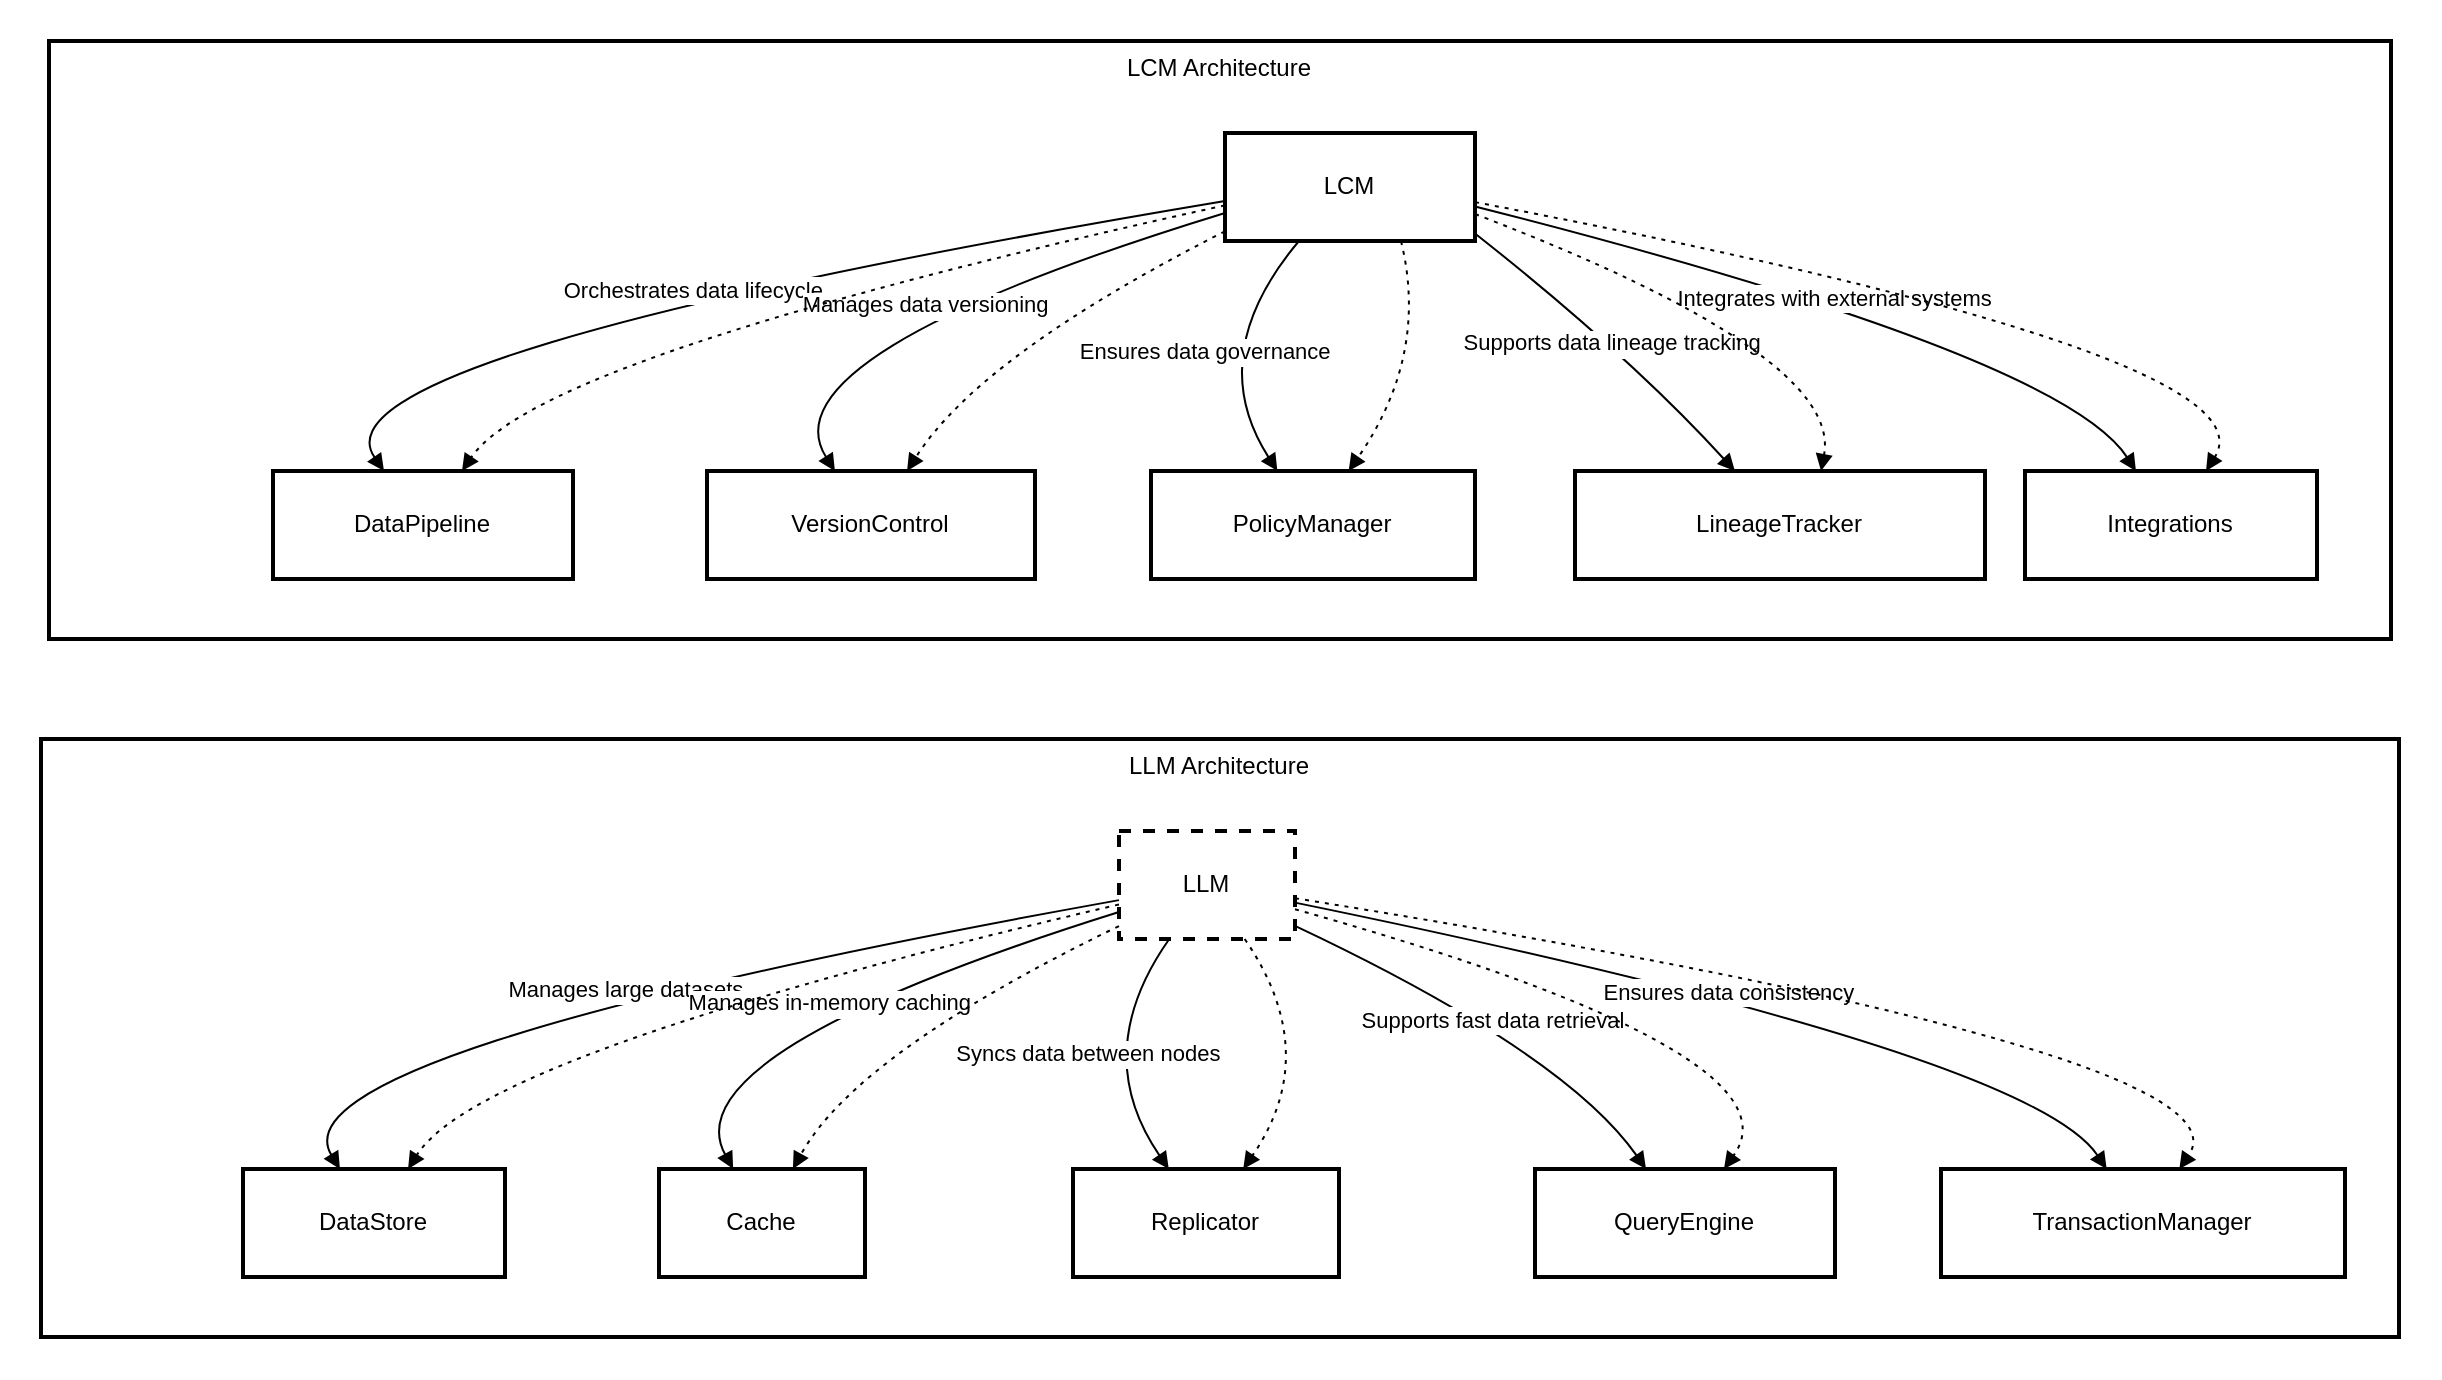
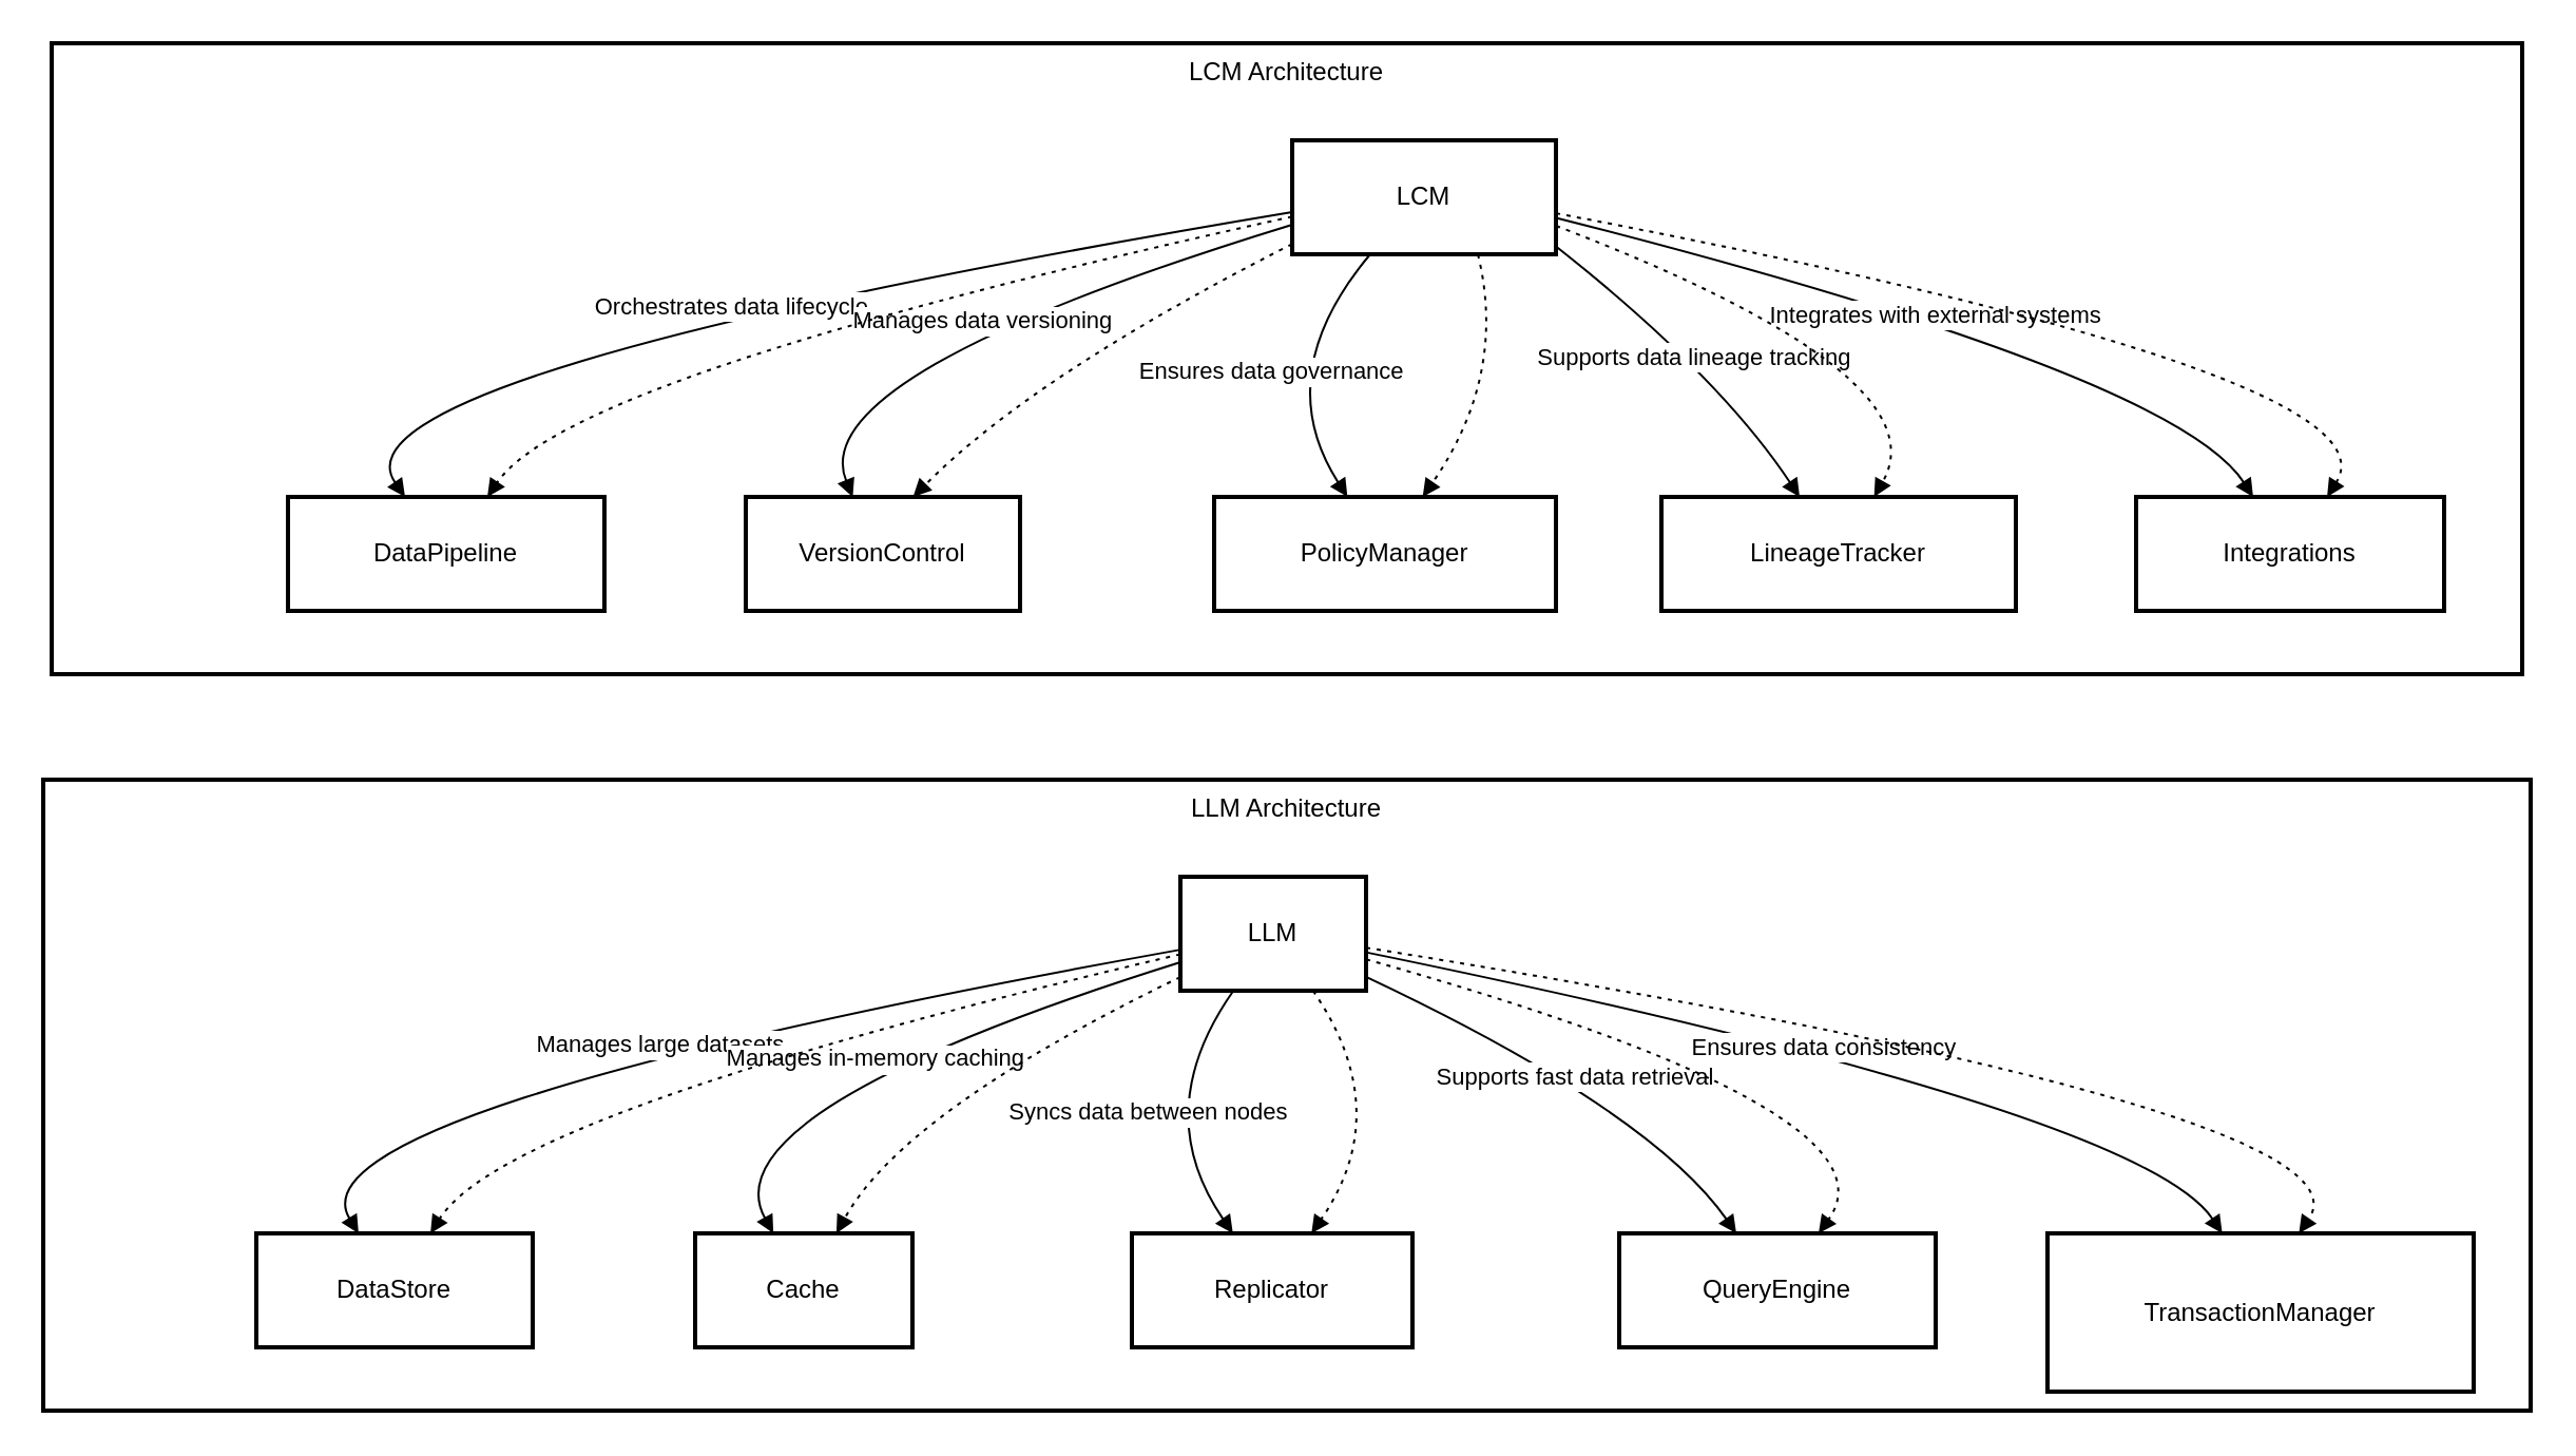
  <mxCell id="0" />
  <mxCell id="1" parent="0" />
  <mxCell id="2" value="LCM Architecture" style="whiteSpace=wrap;strokeWidth=2;verticalAlign=top;" vertex="1" parent="1"><mxGeometry x="24" y="20" width="1171" height="299" as="geometry" /></mxCell>
  <mxCell id="3" value="LCM" style="whiteSpace=wrap;strokeWidth=2;" vertex="1" parent="2"><mxGeometry x="588" y="46" width="125" height="54" as="geometry" /></mxCell>
  <mxCell id="4" value="DataPipeline" style="whiteSpace=wrap;strokeWidth=2;" vertex="1" parent="2"><mxGeometry x="112" y="215" width="150" height="54" as="geometry" /></mxCell>
- <mxCell id="5" value="VersionControl" style="whiteSpace=wrap;strokeWidth=2;" vertex="1" parent="2"><mxGeometry x="329" y="215" width="164" height="54" as="geometry" /></mxCell>
+ <mxCell id="5" value="VersionControl" style="whiteSpace=wrap;strokeWidth=2;" vertex="1" parent="2"><mxGeometry x="329" y="215" width="130" height="54" as="geometry" /></mxCell>
  <mxCell id="6" value="PolicyManager" style="whiteSpace=wrap;strokeWidth=2;" vertex="1" parent="2"><mxGeometry x="551" y="215" width="162" height="54" as="geometry" /></mxCell>
- <mxCell id="7" value="LineageTracker" style="whiteSpace=wrap;strokeWidth=2;" vertex="1" parent="2"><mxGeometry x="763" y="215" width="205" height="54" as="geometry" /></mxCell>
+ <mxCell id="7" value="LineageTracker" style="whiteSpace=wrap;strokeWidth=2;" vertex="1" parent="2"><mxGeometry x="763" y="215" width="168" height="54" as="geometry" /></mxCell>
  <mxCell id="8" value="Integrations" style="whiteSpace=wrap;strokeWidth=2;" vertex="1" parent="2"><mxGeometry x="988" y="215" width="146" height="54" as="geometry" /></mxCell>
  <mxCell id="9" value="Orchestrates data lifecycle" style="curved=1;startArrow=none;endArrow=block;exitX=0;exitY=0.63;entryX=0.37;entryY=0;" edge="1" parent="2" source="3" target="4"><mxGeometry relative="1" as="geometry"><Array as="points"><mxPoint x="127" y="157" /></Array></mxGeometry></mxCell>
  <mxCell id="10" value="Manages data versioning" style="curved=1;startArrow=none;endArrow=block;exitX=0;exitY=0.74;entryX=0.39;entryY=0;" edge="1" parent="2" source="3" target="5"><mxGeometry relative="1" as="geometry"><Array as="points"><mxPoint x="356" y="157" /></Array></mxGeometry></mxCell>
  <mxCell id="11" value="Ensures data governance" style="curved=1;startArrow=none;endArrow=block;exitX=0.3;exitY=0.99;entryX=0.39;entryY=0;" edge="1" parent="2" source="3" target="6"><mxGeometry relative="1" as="geometry"><Array as="points"><mxPoint x="577" y="157" /></Array></mxGeometry></mxCell>
  <mxCell id="12" value="Supports data lineage tracking" style="curved=1;startArrow=none;endArrow=block;exitX=1;exitY=0.93;entryX=0.39;entryY=0;" edge="1" parent="2" source="3" target="7"><mxGeometry relative="1" as="geometry"><Array as="points"><mxPoint x="790" y="157" /></Array></mxGeometry></mxCell>
  <mxCell id="13" value="Integrates with external systems" style="curved=1;startArrow=none;endArrow=block;exitX=1;exitY=0.68;entryX=0.38;entryY=0;" edge="1" parent="2" source="3" target="8"><mxGeometry relative="1" as="geometry"><Array as="points"><mxPoint x="1006" y="157" /></Array></mxGeometry></mxCell>
  <mxCell id="14" value="" style="curved=1;dashed=1;dashPattern=2 3;startArrow=none;endArrow=block;exitX=0;exitY=0.67;entryX=0.63;entryY=0;" edge="1" parent="2" source="3" target="4"><mxGeometry relative="1" as="geometry"><Array as="points"><mxPoint x="246" y="157" /></Array></mxGeometry></mxCell>
  <mxCell id="15" value="" style="curved=1;dashed=1;dashPattern=2 3;startArrow=none;endArrow=block;exitX=0;exitY=0.91;entryX=0.61;entryY=0;" edge="1" parent="2" source="3" target="5"><mxGeometry relative="1" as="geometry"><Array as="points"><mxPoint x="466" y="157" /></Array></mxGeometry></mxCell>
  <mxCell id="16" value="" style="curved=1;dashed=1;dashPattern=2 3;startArrow=none;endArrow=block;exitX=0.7;exitY=0.99;entryX=0.61;entryY=0;" edge="1" parent="2" source="3" target="6"><mxGeometry relative="1" as="geometry"><Array as="points"><mxPoint x="690" y="157" /></Array></mxGeometry></mxCell>
  <mxCell id="17" value="" style="curved=1;dashed=1;dashPattern=2 3;startArrow=none;endArrow=block;exitX=1;exitY=0.75;entryX=0.6;entryY=0;" edge="1" parent="2" source="3" target="7"><mxGeometry relative="1" as="geometry"><Array as="points"><mxPoint x="897" y="157" /></Array></mxGeometry></mxCell>
  <mxCell id="18" value="" style="curved=1;dashed=1;dashPattern=2 3;startArrow=none;endArrow=block;exitX=1;exitY=0.64;entryX=0.62;entryY=0;" edge="1" parent="2" source="3" target="8"><mxGeometry relative="1" as="geometry"><Array as="points"><mxPoint x="1115" y="157" /></Array></mxGeometry></mxCell>
  <mxCell id="19" value="LLM Architecture" style="whiteSpace=wrap;strokeWidth=2;verticalAlign=top;" vertex="1" parent="1"><mxGeometry x="20" y="369" width="1179" height="299" as="geometry" /></mxCell>
- <mxCell id="20" value="LLM" style="whiteSpace=wrap;strokeWidth=2;dashed=1;" vertex="1" parent="19"><mxGeometry x="539" y="46" width="88" height="54" as="geometry" /></mxCell>
+ <mxCell id="20" value="LLM" style="whiteSpace=wrap;strokeWidth=2;" vertex="1" parent="19"><mxGeometry x="539" y="46" width="88" height="54" as="geometry" /></mxCell>
  <mxCell id="21" value="DataStore" style="whiteSpace=wrap;strokeWidth=2;" vertex="1" parent="19"><mxGeometry x="101" y="215" width="131" height="54" as="geometry" /></mxCell>
  <mxCell id="22" value="Cache" style="whiteSpace=wrap;strokeWidth=2;" vertex="1" parent="19"><mxGeometry x="309" y="215" width="103" height="54" as="geometry" /></mxCell>
  <mxCell id="23" value="Replicator" style="whiteSpace=wrap;strokeWidth=2;" vertex="1" parent="19"><mxGeometry x="516" y="215" width="133" height="54" as="geometry" /></mxCell>
  <mxCell id="24" value="QueryEngine" style="whiteSpace=wrap;strokeWidth=2;" vertex="1" parent="19"><mxGeometry x="747" y="215" width="150" height="54" as="geometry" /></mxCell>
- <mxCell id="25" value="TransactionManager" style="whiteSpace=wrap;strokeWidth=2;" vertex="1" parent="19"><mxGeometry x="950" y="215" width="202" height="54" as="geometry" /></mxCell>
+ <mxCell id="25" value="TransactionManager" style="whiteSpace=wrap;strokeWidth=2;" vertex="1" parent="19"><mxGeometry x="950" y="215" width="202" height="75" as="geometry" /></mxCell>
  <mxCell id="26" value="Manages large datasets" style="curved=1;startArrow=none;endArrow=block;exitX=0;exitY=0.64;entryX=0.37;entryY=0;" edge="1" parent="19" source="20" target="21"><mxGeometry relative="1" as="geometry"><Array as="points"><mxPoint x="114" y="157" /></Array></mxGeometry></mxCell>
  <mxCell id="27" value="Manages in-memory caching" style="curved=1;startArrow=none;endArrow=block;exitX=0;exitY=0.75;entryX=0.36;entryY=0;" edge="1" parent="19" source="20" target="22"><mxGeometry relative="1" as="geometry"><Array as="points"><mxPoint x="314" y="157" /></Array></mxGeometry></mxCell>
  <mxCell id="28" value="Syncs data between nodes" style="curved=1;startArrow=none;endArrow=block;exitX=0.29;exitY=0.99;entryX=0.36;entryY=0;" edge="1" parent="19" source="20" target="23"><mxGeometry relative="1" as="geometry"><Array as="points"><mxPoint x="524" y="157" /></Array></mxGeometry></mxCell>
  <mxCell id="29" value="Supports fast data retrieval" style="curved=1;startArrow=none;endArrow=block;exitX=0.99;exitY=0.87;entryX=0.37;entryY=0;" edge="1" parent="19" source="20" target="24"><mxGeometry relative="1" as="geometry"><Array as="points"><mxPoint x="762" y="157" /></Array></mxGeometry></mxCell>
  <mxCell id="30" value="Ensures data consistency" style="curved=1;startArrow=none;endArrow=block;exitX=0.99;exitY=0.66;entryX=0.41;entryY=0;" edge="1" parent="19" source="20" target="25"><mxGeometry relative="1" as="geometry"><Array as="points"><mxPoint x="994" y="157" /></Array></mxGeometry></mxCell>
  <mxCell id="31" value="" style="curved=1;dashed=1;dashPattern=2 3;startArrow=none;endArrow=block;exitX=0;exitY=0.68;entryX=0.63;entryY=0;" edge="1" parent="19" source="20" target="21"><mxGeometry relative="1" as="geometry"><Array as="points"><mxPoint x="220" y="157" /></Array></mxGeometry></mxCell>
  <mxCell id="32" value="" style="curved=1;dashed=1;dashPattern=2 3;startArrow=none;endArrow=block;exitX=0;exitY=0.88;entryX=0.65;entryY=0;" edge="1" parent="19" source="20" target="22"><mxGeometry relative="1" as="geometry"><Array as="points"><mxPoint x="408" y="157" /></Array></mxGeometry></mxCell>
  <mxCell id="33" value="" style="curved=1;dashed=1;dashPattern=2 3;startArrow=none;endArrow=block;exitX=0.71;exitY=0.99;entryX=0.64;entryY=0;" edge="1" parent="19" source="20" target="23"><mxGeometry relative="1" as="geometry"><Array as="points"><mxPoint x="641" y="157" /></Array></mxGeometry></mxCell>
  <mxCell id="34" value="" style="curved=1;dashed=1;dashPattern=2 3;startArrow=none;endArrow=block;exitX=0.99;exitY=0.72;entryX=0.63;entryY=0;" edge="1" parent="19" source="20" target="24"><mxGeometry relative="1" as="geometry"><Array as="points"><mxPoint x="883" y="157" /></Array></mxGeometry></mxCell>
  <mxCell id="35" value="" style="curved=1;dashed=1;dashPattern=2 3;startArrow=none;endArrow=block;exitX=0.99;exitY=0.62;entryX=0.59;entryY=0;" edge="1" parent="19" source="20" target="25"><mxGeometry relative="1" as="geometry"><Array as="points"><mxPoint x="1109" y="157" /></Array></mxGeometry></mxCell>
